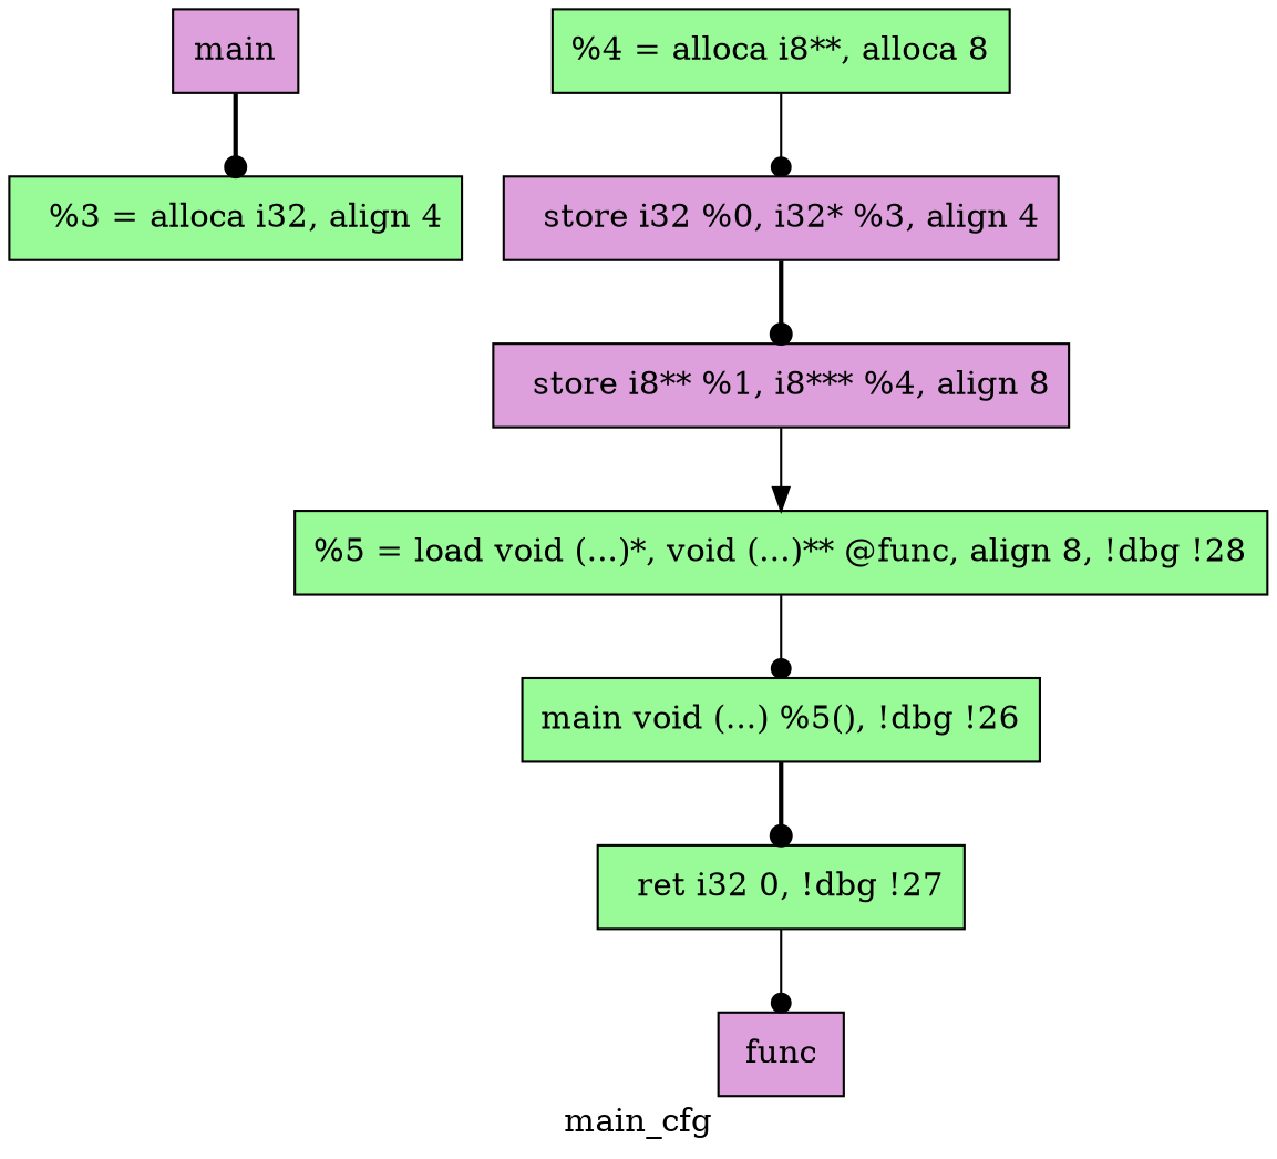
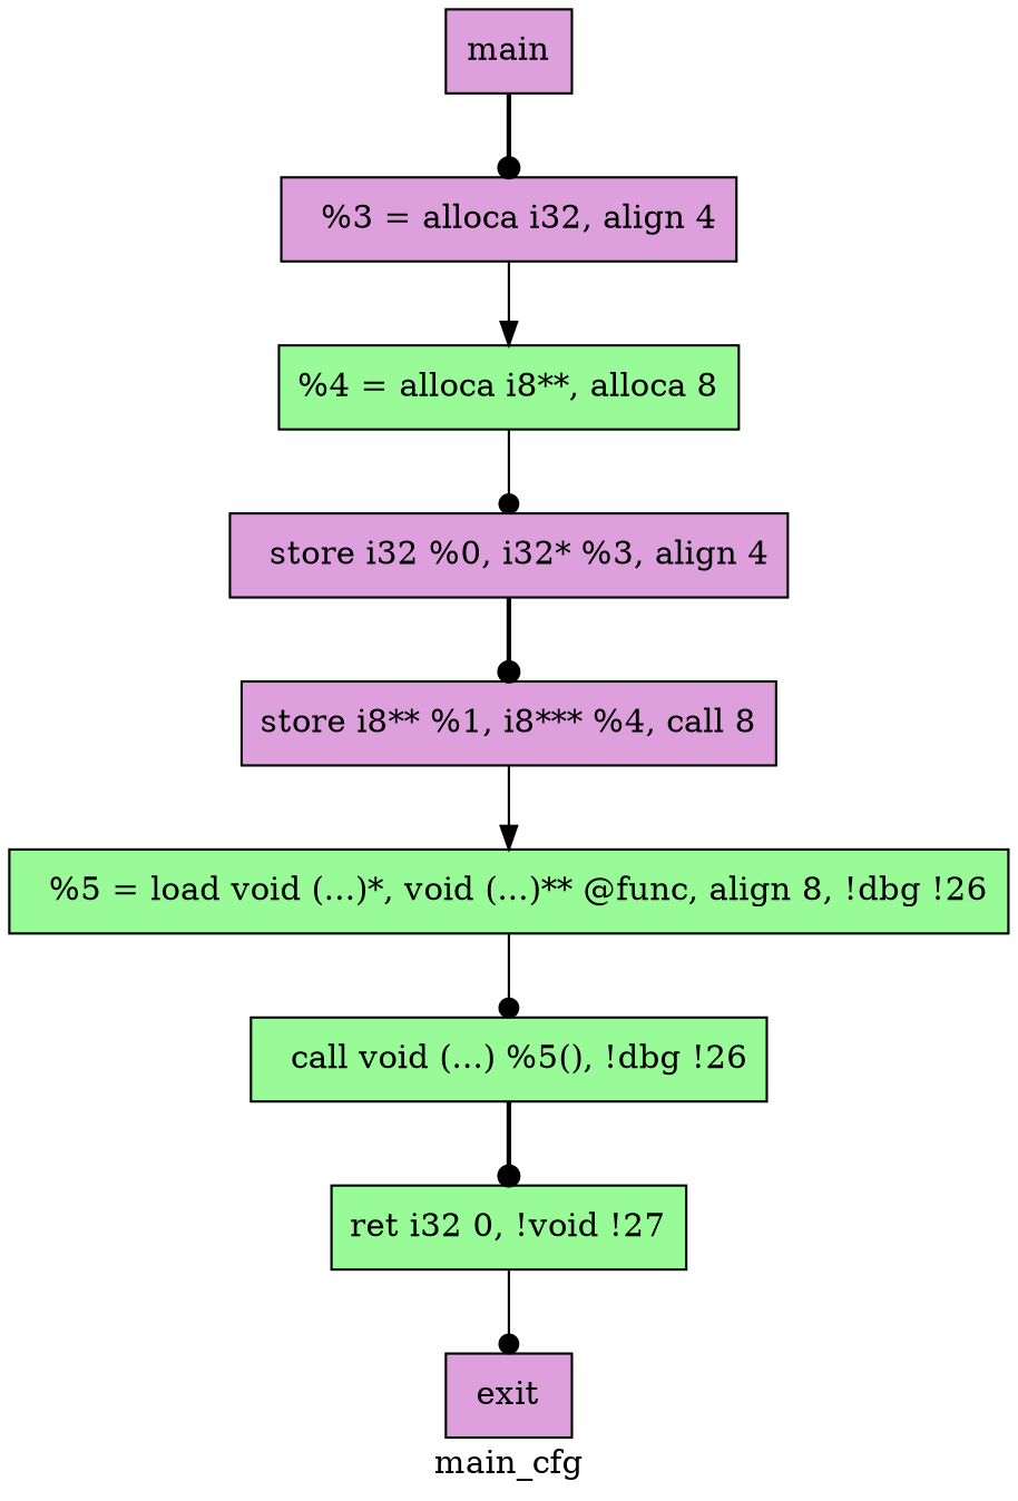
  digraph {
    label=main_cfg
    node [color=black fillcolor=plum shape=rectangle style=filled]
    edge [arrowhead=dot color=black style=solid]
    n1 [label=main]
-   n2 [fillcolor=palegreen label="  %3 = alloca i32, align 4"]
+   n2 [label="  %3 = alloca i32, align 4"]
    n3 [fillcolor=palegreen label="%4 = alloca i8**, alloca 8"]
-   n4 [label=func]
+   n4 [label=exit]
    n5 [label="  store i32 %0, i32* %3, align 4"]
-   n6 [label="  store i8** %1, i8*** %4, align 8"]
-   n7 [fillcolor=palegreen label="%5 = load void (...)*, void (...)** @func, align 8, !dbg !28"]
-   n8 [fillcolor=palegreen label="main void (...) %5(), !dbg !26"]
-   n9 [fillcolor=palegreen label="  ret i32 0, !dbg !27"]
+   n6 [label="store i8** %1, i8*** %4, call 8"]
+   n7 [fillcolor=palegreen label="  %5 = load void (...)*, void (...)** @func, align 8, !dbg !26"]
+   n8 [fillcolor=palegreen label="  call void (...) %5(), !dbg !26"]
+   n9 [fillcolor=palegreen label="ret i32 0, !void !27"]
    n1 -> n2 [style=bold]
+   n2 -> n3 [arrowhead=normal]
    n3 -> n5
    n5 -> n6 [style=bold]
    n6 -> n7 [arrowhead=normal]
    n7 -> n8
    n8 -> n9 [style=bold]
    n9 -> n4
  }
